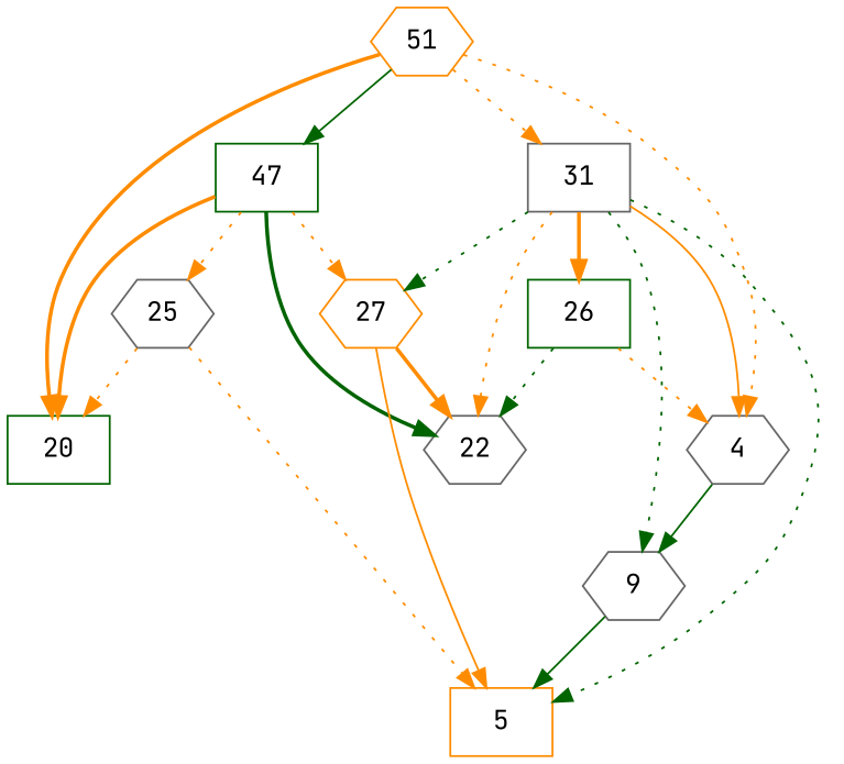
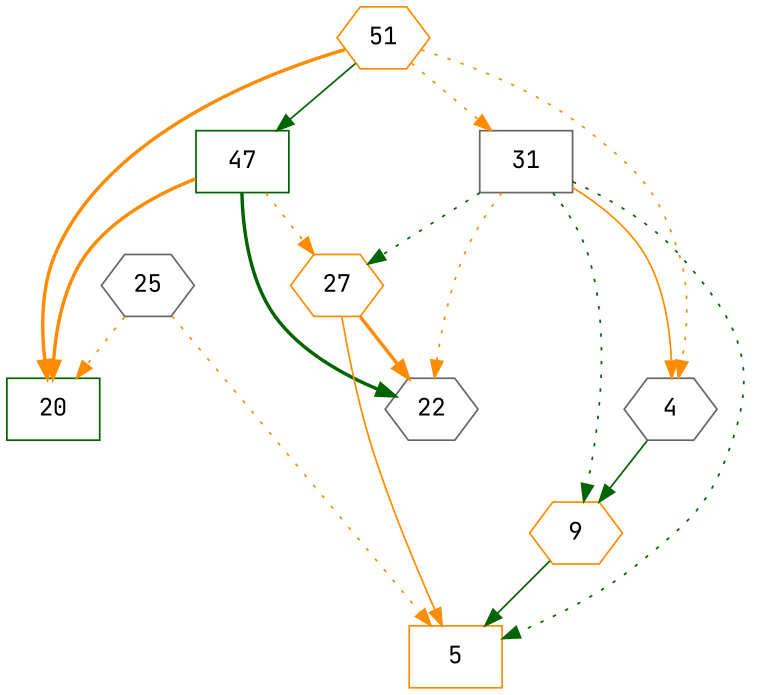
  digraph {
    fontname="JetBrains Mono"
    node [color=gray40 fontname="JetBrains Mono" shape=hexagon]
    edge [color=darkorange fontname="JetBrains Mono" style=dotted]
    47 [color=darkgreen shape=box]
    22
    25
    20 [color=darkgreen shape=box]
    27 [color=darkorange]
    5 [color=darkorange shape=box]
    31 [shape=box]
-   26 [color=darkgreen shape=box]
-   9
+   9 [color=darkorange]
    4
    51 [color=darkorange]
    47 -> 22 [color=darkgreen style=bold]
-   47 -> 25
    47 -> 20 [style=bold]
    47 -> 27
    25 -> 20
    25 -> 5
    27 -> 22 [style=bold]
    27 -> 5 [style=solid]
    31 -> 22
    31 -> 27 [color=darkgreen]
    31 -> 5 [color=darkgreen]
-   31 -> 26 [style=bold]
    31 -> 9 [color=darkgreen]
    31 -> 4 [style=solid]
-   26 -> 22 [color=darkgreen]
-   26 -> 4
    9 -> 5 [color=darkgreen style=solid]
    4 -> 9 [color=darkgreen style=solid]
    51 -> 47 [color=darkgreen style=solid]
    51 -> 20 [style=bold]
    51 -> 31
    51 -> 4
  }
